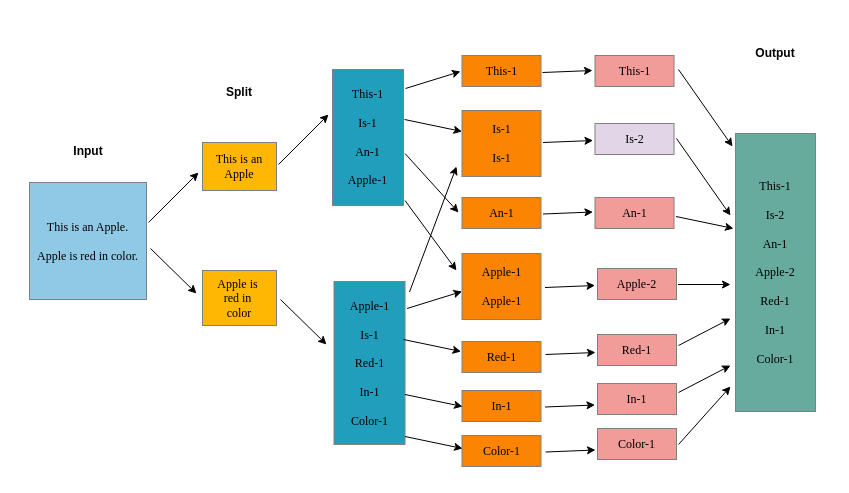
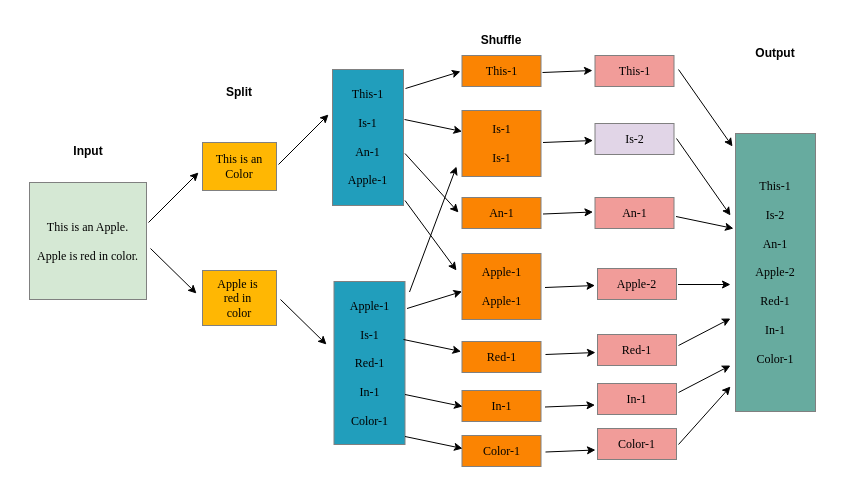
  <mxCell id="0" />
  <mxCell id="1" parent="0" />
  <mxCell id="2" value="" style="rounded=0;whiteSpace=wrap;html=1;strokeColor=none;fillColor=none;" parent="1" vertex="1"><mxGeometry x="20" y="20" width="807" height="451" as="geometry" /></mxCell>
- <mxCell id="3" value="&lt;font face=&quot;Verdana&quot;&gt;This is an Apple.&lt;/font&gt;&lt;div&gt;&lt;font face=&quot;Y5xPnwUScTU3hKyV-p1S&quot;&gt;&lt;br&gt;&lt;/font&gt;&lt;/div&gt;&lt;div&gt;&lt;font face=&quot;Y5xPnwUScTU3hKyV-p1S&quot;&gt;Apple is red in color.&lt;/font&gt;&lt;/div&gt;" style="whiteSpace=wrap;html=1;aspect=fixed;fillColor=#90C9E6;strokeColor=#808080;" parent="1" vertex="1"><mxGeometry x="29" y="182" width="117" height="117" as="geometry" /></mxCell>
+ <mxCell id="3" value="&lt;font face=&quot;Verdana&quot;&gt;This is an Apple.&lt;/font&gt;&lt;div&gt;&lt;font face=&quot;Y5xPnwUScTU3hKyV-p1S&quot;&gt;&lt;br&gt;&lt;/font&gt;&lt;/div&gt;&lt;div&gt;&lt;font face=&quot;Y5xPnwUScTU3hKyV-p1S&quot;&gt;Apple is red in color.&lt;/font&gt;&lt;/div&gt;" style="whiteSpace=wrap;html=1;aspect=fixed;fillColor=#d5e8d4;strokeColor=#808080;" parent="1" vertex="1"><mxGeometry x="29" y="182" width="117" height="117" as="geometry" /></mxCell>
  <mxCell id="4" value="" style="endArrow=classic;html=1;rounded=0;" parent="1" edge="1"><mxGeometry width="50" height="50" relative="1" as="geometry"><mxPoint x="148" y="222" as="sourcePoint" /><mxPoint x="198" y="172" as="targetPoint" /></mxGeometry></mxCell>
  <mxCell id="5" value="" style="endArrow=classic;html=1;rounded=0;" parent="1" edge="1"><mxGeometry width="50" height="50" relative="1" as="geometry"><mxPoint x="150" y="248" as="sourcePoint" /><mxPoint x="196" y="293" as="targetPoint" /></mxGeometry></mxCell>
- <mxCell id="6" value="&lt;font face=&quot;Verdana&quot;&gt;This is an Apple&lt;/font&gt;" style="rounded=0;whiteSpace=wrap;html=1;strokeColor=#808080;fillColor=#FFB703;" parent="1" vertex="1"><mxGeometry x="202" y="142" width="74" height="48" as="geometry" /></mxCell>
+ <mxCell id="6" value="&lt;font face=&quot;Verdana&quot;&gt;This is an Color&lt;/font&gt;" style="rounded=0;whiteSpace=wrap;html=1;strokeColor=#808080;fillColor=#FFB703;" parent="1" vertex="1"><mxGeometry x="202" y="142" width="74" height="48" as="geometry" /></mxCell>
  <mxCell id="7" value="&lt;font face=&quot;Verdana&quot;&gt;Apple is&amp;nbsp;&lt;/font&gt;&lt;div&gt;&lt;font face=&quot;Verdana&quot;&gt;red in&amp;nbsp;&lt;/font&gt;&lt;/div&gt;&lt;div&gt;&lt;font face=&quot;Verdana&quot;&gt;color&lt;/font&gt;&lt;/div&gt;" style="rounded=0;whiteSpace=wrap;html=1;strokeColor=#808080;fillColor=#FFB703;" parent="1" vertex="1"><mxGeometry x="202" y="270" width="74" height="55" as="geometry" /></mxCell>
  <mxCell id="8" value="" style="endArrow=classic;html=1;rounded=0;" parent="1" edge="1"><mxGeometry width="50" height="50" relative="1" as="geometry"><mxPoint x="278" y="164" as="sourcePoint" /><mxPoint x="328" y="114" as="targetPoint" /></mxGeometry></mxCell>
  <mxCell id="9" value="" style="endArrow=classic;html=1;rounded=0;" parent="1" edge="1"><mxGeometry width="50" height="50" relative="1" as="geometry"><mxPoint x="280" y="299" as="sourcePoint" /><mxPoint x="326" y="344" as="targetPoint" /></mxGeometry></mxCell>
  <mxCell id="10" value="Input" style="text;html=1;align=center;verticalAlign=middle;whiteSpace=wrap;rounded=0;fontStyle=1" parent="1" vertex="1"><mxGeometry x="57.5" y="136" width="60" height="30" as="geometry" /></mxCell>
  <mxCell id="11" value="&lt;font&gt;&lt;span&gt;Split&lt;/span&gt;&lt;/font&gt;" style="text;html=1;align=center;verticalAlign=middle;whiteSpace=wrap;rounded=0;fontFamily=Helvetica;fontStyle=1" parent="1" vertex="1"><mxGeometry x="195" y="77" width="88" height="30" as="geometry" /></mxCell>
  <mxCell id="12" value="&lt;font face=&quot;Verdana&quot;&gt;This-1&lt;/font&gt;&lt;div&gt;&lt;font face=&quot;Verdana&quot;&gt;&lt;br&gt;&lt;/font&gt;&lt;div&gt;&lt;font face=&quot;Verdana&quot;&gt;Is-1&lt;/font&gt;&lt;/div&gt;&lt;div&gt;&lt;font face=&quot;Verdana&quot;&gt;&lt;br&gt;&lt;/font&gt;&lt;/div&gt;&lt;div&gt;&lt;font face=&quot;Verdana&quot;&gt;An-1&lt;/font&gt;&lt;/div&gt;&lt;div&gt;&lt;font face=&quot;Verdana&quot;&gt;&lt;br&gt;&lt;/font&gt;&lt;/div&gt;&lt;div&gt;&lt;font face=&quot;Verdana&quot;&gt;Apple-1&lt;/font&gt;&lt;/div&gt;&lt;/div&gt;" style="rounded=0;whiteSpace=wrap;html=1;fillColor=#219EBC;strokeColor=#808080;" parent="1" vertex="1"><mxGeometry x="332" y="69" width="71" height="136" as="geometry" /></mxCell>
  <mxCell id="13" value="&lt;font face=&quot;Verdana&quot;&gt;Apple-1&lt;/font&gt;&lt;div&gt;&lt;font face=&quot;Verdana&quot;&gt;&lt;br&gt;&lt;/font&gt;&lt;div&gt;&lt;font face=&quot;Verdana&quot;&gt;Is-1&lt;/font&gt;&lt;/div&gt;&lt;div&gt;&lt;font face=&quot;Verdana&quot;&gt;&lt;br&gt;&lt;/font&gt;&lt;/div&gt;&lt;div&gt;&lt;font face=&quot;Verdana&quot;&gt;Red-1&lt;/font&gt;&lt;/div&gt;&lt;div&gt;&lt;font face=&quot;Verdana&quot;&gt;&lt;br&gt;&lt;/font&gt;&lt;/div&gt;&lt;div&gt;&lt;font face=&quot;Verdana&quot;&gt;In-1&lt;/font&gt;&lt;/div&gt;&lt;/div&gt;&lt;div&gt;&lt;font face=&quot;Verdana&quot;&gt;&lt;br&gt;&lt;/font&gt;&lt;/div&gt;&lt;div&gt;&lt;font face=&quot;Verdana&quot;&gt;Color-1&lt;/font&gt;&lt;/div&gt;" style="rounded=0;whiteSpace=wrap;html=1;fillColor=#219EBC;strokeColor=#808080;" parent="1" vertex="1"><mxGeometry x="333.5" y="281" width="71" height="163" as="geometry" /></mxCell>
  <mxCell id="14" value="" style="endArrow=classic;html=1;rounded=0;" parent="1" edge="1"><mxGeometry width="50" height="50" relative="1" as="geometry"><mxPoint x="405" y="88" as="sourcePoint" /><mxPoint x="460" y="71" as="targetPoint" /></mxGeometry></mxCell>
+ <mxCell id="15" value="&lt;font&gt;&lt;span&gt;Shuffle&lt;/span&gt;&lt;/font&gt;" style="text;html=1;align=center;verticalAlign=middle;whiteSpace=wrap;rounded=0;fontFamily=Helvetica;fontStyle=1" parent="1" vertex="1"><mxGeometry x="457" y="25" width="88" height="30" as="geometry" /></mxCell>
  <mxCell id="16" value="&lt;font face=&quot;Verdana&quot;&gt;This-1&lt;/font&gt;" style="rounded=0;whiteSpace=wrap;html=1;strokeColor=#808080;fillColor=#FB8402;" parent="1" vertex="1"><mxGeometry x="461.5" y="55" width="79" height="31" as="geometry" /></mxCell>
  <mxCell id="17" value="" style="endArrow=classic;html=1;rounded=0;" parent="1" edge="1"><mxGeometry width="50" height="50" relative="1" as="geometry"><mxPoint x="404" y="119" as="sourcePoint" /><mxPoint x="461.5" y="131" as="targetPoint" /></mxGeometry></mxCell>
  <mxCell id="18" value="" style="endArrow=classic;html=1;rounded=0;" parent="1" edge="1"><mxGeometry width="50" height="50" relative="1" as="geometry"><mxPoint x="409" y="291.5" as="sourcePoint" /><mxPoint x="456" y="166" as="targetPoint" /></mxGeometry></mxCell>
  <mxCell id="19" value="&lt;div&gt;&lt;font face=&quot;Verdana&quot;&gt;Is-1&lt;/font&gt;&lt;/div&gt;&lt;div&gt;&lt;font face=&quot;Verdana&quot;&gt;&lt;br&gt;&lt;/font&gt;&lt;/div&gt;&lt;div&gt;&lt;div&gt;&lt;font face=&quot;Verdana&quot;&gt;Is-1&lt;/font&gt;&lt;/div&gt;&lt;/div&gt;" style="rounded=0;whiteSpace=wrap;html=1;strokeColor=#808080;fillColor=#FB8402;" parent="1" vertex="1"><mxGeometry x="461.5" y="110" width="79" height="66" as="geometry" /></mxCell>
  <mxCell id="20" value="&lt;font face=&quot;Verdana&quot;&gt;An-1&lt;/font&gt;" style="rounded=0;whiteSpace=wrap;html=1;strokeColor=#808080;fillColor=#FB8402;" parent="1" vertex="1"><mxGeometry x="461.5" y="197" width="79" height="31" as="geometry" /></mxCell>
  <mxCell id="21" value="" style="endArrow=classic;html=1;rounded=0;" parent="1" edge="1"><mxGeometry width="50" height="50" relative="1" as="geometry"><mxPoint x="404.5" y="153" as="sourcePoint" /><mxPoint x="458" y="212" as="targetPoint" /></mxGeometry></mxCell>
  <mxCell id="22" value="&lt;div&gt;&lt;span style=&quot;font-family: Verdana; background-color: initial;&quot;&gt;Apple-&lt;/span&gt;&lt;span style=&quot;font-family: Verdana; background-color: initial;&quot;&gt;1&lt;/span&gt;&lt;/div&gt;&lt;div&gt;&lt;font face=&quot;Verdana&quot;&gt;&lt;br&gt;&lt;/font&gt;&lt;/div&gt;&lt;div&gt;&lt;div&gt;&lt;span style=&quot;font-family: Verdana; background-color: initial;&quot;&gt;Apple-&lt;/span&gt;&lt;font face=&quot;Verdana&quot;&gt;1&lt;/font&gt;&lt;/div&gt;&lt;/div&gt;" style="rounded=0;whiteSpace=wrap;html=1;strokeColor=#808080;fillColor=#FB8402;" parent="1" vertex="1"><mxGeometry x="461.5" y="253" width="79" height="66" as="geometry" /></mxCell>
  <mxCell id="23" value="" style="endArrow=classic;html=1;rounded=0;" parent="1" edge="1"><mxGeometry width="50" height="50" relative="1" as="geometry"><mxPoint x="404.5" y="200" as="sourcePoint" /><mxPoint x="456" y="270" as="targetPoint" /></mxGeometry></mxCell>
  <mxCell id="24" value="" style="endArrow=classic;html=1;rounded=0;" parent="1" edge="1"><mxGeometry width="50" height="50" relative="1" as="geometry"><mxPoint x="406.5" y="308" as="sourcePoint" /><mxPoint x="461.5" y="291" as="targetPoint" /></mxGeometry></mxCell>
  <mxCell id="25" value="&lt;font face=&quot;Verdana&quot;&gt;Red-1&lt;/font&gt;" style="rounded=0;whiteSpace=wrap;html=1;strokeColor=#808080;fillColor=#FB8402;" parent="1" vertex="1"><mxGeometry x="461.5" y="341" width="79" height="31" as="geometry" /></mxCell>
  <mxCell id="26" value="&lt;font face=&quot;Verdana&quot;&gt;In-1&lt;/font&gt;" style="rounded=0;whiteSpace=wrap;html=1;strokeColor=#808080;fillColor=#FB8402;" parent="1" vertex="1"><mxGeometry x="461.5" y="390" width="79" height="31" as="geometry" /></mxCell>
  <mxCell id="27" value="&lt;font face=&quot;Verdana&quot;&gt;Color-1&lt;/font&gt;" style="rounded=0;whiteSpace=wrap;html=1;strokeColor=#808080;fillColor=#FB8402;" parent="1" vertex="1"><mxGeometry x="461.5" y="435" width="79" height="31" as="geometry" /></mxCell>
  <mxCell id="28" value="" style="endArrow=classic;html=1;rounded=0;" parent="1" edge="1"><mxGeometry width="50" height="50" relative="1" as="geometry"><mxPoint x="403" y="339" as="sourcePoint" /><mxPoint x="460.5" y="351" as="targetPoint" /></mxGeometry></mxCell>
  <mxCell id="29" value="" style="endArrow=classic;html=1;rounded=0;" parent="1" edge="1"><mxGeometry width="50" height="50" relative="1" as="geometry"><mxPoint x="404.5" y="394" as="sourcePoint" /><mxPoint x="462" y="406" as="targetPoint" /></mxGeometry></mxCell>
  <mxCell id="30" value="" style="endArrow=classic;html=1;rounded=0;" parent="1" edge="1"><mxGeometry width="50" height="50" relative="1" as="geometry"><mxPoint x="404.5" y="436" as="sourcePoint" /><mxPoint x="462" y="448" as="targetPoint" /></mxGeometry></mxCell>
  <mxCell id="31" value="&lt;font face=&quot;Verdana&quot;&gt;This-1&lt;/font&gt;" style="rounded=0;whiteSpace=wrap;html=1;strokeColor=#808080;fillColor=#F19C99;" parent="1" vertex="1"><mxGeometry x="594.5" y="55" width="79" height="31" as="geometry" /></mxCell>
  <mxCell id="32" value="&lt;font face=&quot;Verdana&quot;&gt;Is-2&lt;/font&gt;" style="rounded=0;whiteSpace=wrap;html=1;strokeColor=#808080;fillColor=#e1d5e7;" parent="1" vertex="1"><mxGeometry x="594.5" y="123" width="79" height="31" as="geometry" /></mxCell>
  <mxCell id="33" value="" style="endArrow=classic;html=1;rounded=0;" parent="1" edge="1"><mxGeometry width="50" height="50" relative="1" as="geometry"><mxPoint x="542" y="72" as="sourcePoint" /><mxPoint x="592" y="70" as="targetPoint" /></mxGeometry></mxCell>
  <mxCell id="34" value="" style="endArrow=classic;html=1;rounded=0;" parent="1" edge="1"><mxGeometry width="50" height="50" relative="1" as="geometry"><mxPoint x="542.5" y="142" as="sourcePoint" /><mxPoint x="592.5" y="140" as="targetPoint" /></mxGeometry></mxCell>
  <mxCell id="35" value="&lt;font face=&quot;Verdana&quot;&gt;An-1&lt;/font&gt;" style="rounded=0;whiteSpace=wrap;html=1;strokeColor=#808080;fillColor=#F19C99;" parent="1" vertex="1"><mxGeometry x="594.5" y="197" width="79" height="31" as="geometry" /></mxCell>
  <mxCell id="36" value="" style="endArrow=classic;html=1;rounded=0;" parent="1" edge="1"><mxGeometry width="50" height="50" relative="1" as="geometry"><mxPoint x="542.5" y="213.5" as="sourcePoint" /><mxPoint x="592.5" y="211.5" as="targetPoint" /></mxGeometry></mxCell>
  <mxCell id="37" value="&lt;font face=&quot;Verdana&quot;&gt;Apple-2&lt;/font&gt;" style="rounded=0;whiteSpace=wrap;html=1;strokeColor=#808080;fillColor=#F19C99;" parent="1" vertex="1"><mxGeometry x="597" y="268" width="79" height="31" as="geometry" /></mxCell>
  <mxCell id="38" value="" style="endArrow=classic;html=1;rounded=0;" parent="1" edge="1"><mxGeometry width="50" height="50" relative="1" as="geometry"><mxPoint x="544.5" y="287" as="sourcePoint" /><mxPoint x="594.5" y="285" as="targetPoint" /></mxGeometry></mxCell>
  <mxCell id="39" value="&lt;font face=&quot;Verdana&quot;&gt;Red-1&lt;/font&gt;" style="rounded=0;whiteSpace=wrap;html=1;strokeColor=#808080;fillColor=#F19C99;" parent="1" vertex="1"><mxGeometry x="597" y="334" width="79" height="31" as="geometry" /></mxCell>
  <mxCell id="40" value="&lt;font face=&quot;Verdana&quot;&gt;In-1&lt;/font&gt;" style="rounded=0;whiteSpace=wrap;html=1;strokeColor=#808080;fillColor=#F19C99;" parent="1" vertex="1"><mxGeometry x="597" y="383" width="79" height="31" as="geometry" /></mxCell>
  <mxCell id="41" value="&lt;font face=&quot;Verdana&quot;&gt;Color-1&lt;/font&gt;" style="rounded=0;whiteSpace=wrap;html=1;strokeColor=#808080;fillColor=#F19C99;" parent="1" vertex="1"><mxGeometry x="597" y="428" width="79" height="31" as="geometry" /></mxCell>
  <mxCell id="42" value="" style="endArrow=classic;html=1;rounded=0;" parent="1" edge="1"><mxGeometry width="50" height="50" relative="1" as="geometry"><mxPoint x="545" y="354" as="sourcePoint" /><mxPoint x="595" y="352" as="targetPoint" /></mxGeometry></mxCell>
  <mxCell id="43" value="" style="endArrow=classic;html=1;rounded=0;" parent="1" edge="1"><mxGeometry width="50" height="50" relative="1" as="geometry"><mxPoint x="544.5" y="406.5" as="sourcePoint" /><mxPoint x="594.5" y="404.5" as="targetPoint" /></mxGeometry></mxCell>
  <mxCell id="44" value="" style="endArrow=classic;html=1;rounded=0;" parent="1" edge="1"><mxGeometry width="50" height="50" relative="1" as="geometry"><mxPoint x="545" y="451.5" as="sourcePoint" /><mxPoint x="595" y="449.5" as="targetPoint" /></mxGeometry></mxCell>
  <mxCell id="45" value="&lt;span style=&quot;font-family: Verdana;&quot;&gt;This-1&lt;/span&gt;&lt;div&gt;&lt;span style=&quot;font-family: Verdana;&quot;&gt;&lt;br&gt;&lt;/span&gt;&lt;/div&gt;&lt;div&gt;&lt;span style=&quot;font-family: Verdana;&quot;&gt;Is-2&lt;/span&gt;&lt;span style=&quot;font-family: Verdana;&quot;&gt;&lt;br&gt;&lt;/span&gt;&lt;/div&gt;&lt;div&gt;&lt;span style=&quot;font-family: Verdana;&quot;&gt;&lt;br&gt;&lt;/span&gt;&lt;/div&gt;&lt;div&gt;&lt;span style=&quot;font-family: Verdana;&quot;&gt;An-1&lt;/span&gt;&lt;span style=&quot;font-family: Verdana;&quot;&gt;&lt;br&gt;&lt;/span&gt;&lt;/div&gt;&lt;div&gt;&lt;span style=&quot;font-family: Verdana;&quot;&gt;&lt;br&gt;&lt;/span&gt;&lt;/div&gt;&lt;div&gt;&lt;span style=&quot;font-family: Verdana;&quot;&gt;Apple-2&lt;/span&gt;&lt;span style=&quot;font-family: Verdana;&quot;&gt;&lt;br&gt;&lt;/span&gt;&lt;/div&gt;&lt;div&gt;&lt;span style=&quot;font-family: Verdana;&quot;&gt;&lt;br&gt;&lt;/span&gt;&lt;/div&gt;&lt;div&gt;&lt;span style=&quot;font-family: Verdana;&quot;&gt;Red-1&lt;/span&gt;&lt;span style=&quot;font-family: Verdana;&quot;&gt;&lt;br&gt;&lt;/span&gt;&lt;/div&gt;&lt;div&gt;&lt;span style=&quot;font-family: Verdana;&quot;&gt;&lt;br&gt;&lt;/span&gt;&lt;/div&gt;&lt;div&gt;&lt;span style=&quot;font-family: Verdana;&quot;&gt;In-1&lt;/span&gt;&lt;span style=&quot;font-family: Verdana;&quot;&gt;&lt;br&gt;&lt;/span&gt;&lt;/div&gt;&lt;div&gt;&lt;span style=&quot;font-family: Verdana;&quot;&gt;&lt;br&gt;&lt;/span&gt;&lt;/div&gt;&lt;div&gt;&lt;span style=&quot;font-family: Verdana;&quot;&gt;Color-1&lt;/span&gt;&lt;span style=&quot;font-family: Verdana;&quot;&gt;&lt;br&gt;&lt;/span&gt;&lt;/div&gt;" style="rounded=0;whiteSpace=wrap;html=1;strokeColor=#808080;fillColor=#67AB9F;" parent="1" vertex="1"><mxGeometry x="735" y="133" width="80" height="278" as="geometry" /></mxCell>
  <mxCell id="46" value="Output" style="text;html=1;align=center;verticalAlign=middle;whiteSpace=wrap;rounded=0;fontFamily=Helvetica;fontStyle=1" parent="1" vertex="1"><mxGeometry x="731" y="38" width="88" height="30" as="geometry" /></mxCell>
  <mxCell id="47" value="" style="endArrow=classic;html=1;rounded=0;" parent="1" edge="1"><mxGeometry width="50" height="50" relative="1" as="geometry"><mxPoint x="678" y="69" as="sourcePoint" /><mxPoint x="732" y="146" as="targetPoint" /></mxGeometry></mxCell>
  <mxCell id="48" value="" style="endArrow=classic;html=1;rounded=0;" parent="1" edge="1"><mxGeometry width="50" height="50" relative="1" as="geometry"><mxPoint x="676" y="138" as="sourcePoint" /><mxPoint x="730" y="215" as="targetPoint" /></mxGeometry></mxCell>
  <mxCell id="49" value="" style="endArrow=classic;html=1;rounded=0;" parent="1" edge="1"><mxGeometry width="50" height="50" relative="1" as="geometry"><mxPoint x="675.5" y="216" as="sourcePoint" /><mxPoint x="733" y="228" as="targetPoint" /></mxGeometry></mxCell>
  <mxCell id="50" value="" style="endArrow=classic;html=1;rounded=0;" parent="1" edge="1"><mxGeometry width="50" height="50" relative="1" as="geometry"><mxPoint x="677.5" y="284" as="sourcePoint" /><mxPoint x="730" y="284" as="targetPoint" /></mxGeometry></mxCell>
  <mxCell id="51" value="" style="endArrow=classic;html=1;rounded=0;" parent="1" edge="1"><mxGeometry width="50" height="50" relative="1" as="geometry"><mxPoint x="678" y="345" as="sourcePoint" /><mxPoint x="730" y="318" as="targetPoint" /></mxGeometry></mxCell>
  <mxCell id="52" value="" style="endArrow=classic;html=1;rounded=0;" parent="1" edge="1"><mxGeometry width="50" height="50" relative="1" as="geometry"><mxPoint x="678" y="392" as="sourcePoint" /><mxPoint x="730" y="365" as="targetPoint" /></mxGeometry></mxCell>
  <mxCell id="53" value="" style="endArrow=classic;html=1;rounded=0;" parent="1" edge="1"><mxGeometry width="50" height="50" relative="1" as="geometry"><mxPoint x="678" y="444" as="sourcePoint" /><mxPoint x="730" y="386" as="targetPoint" /></mxGeometry></mxCell>
